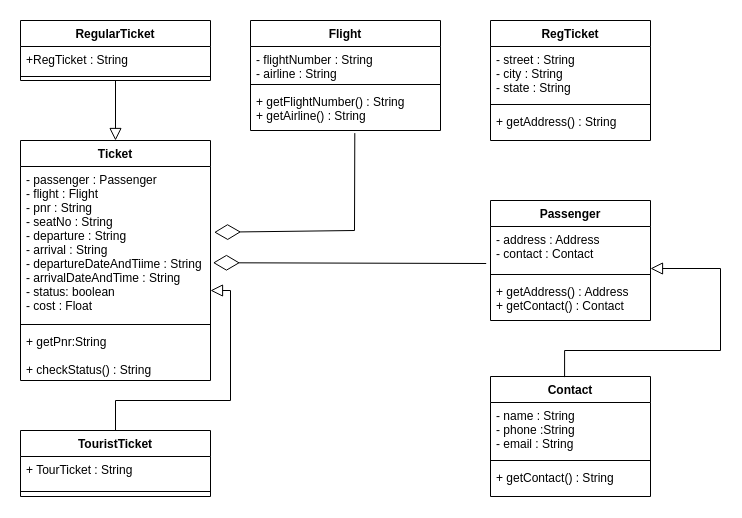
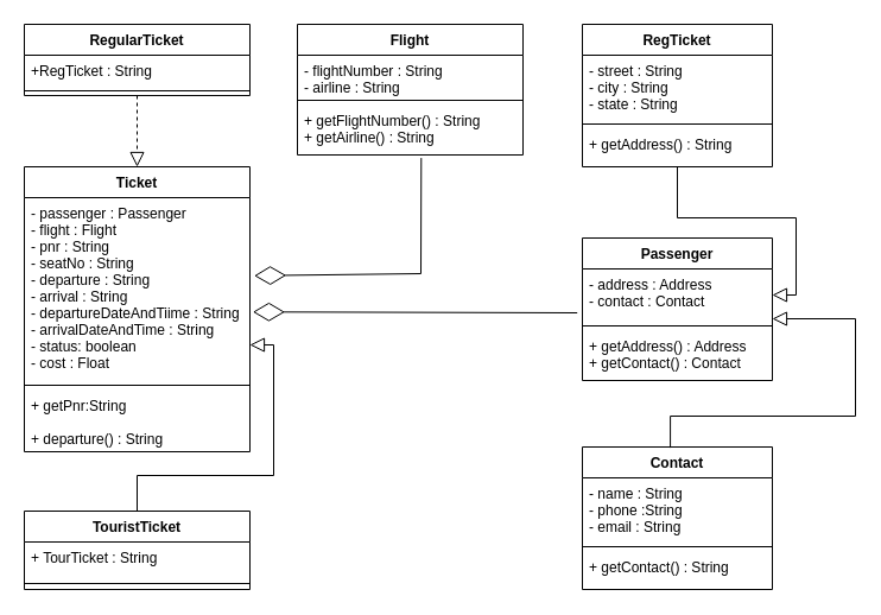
  <mxCell id="0" />
  <mxCell id="1" parent="0" />
  <mxCell id="2" value="Ticket" style="swimlane;fontStyle=1;align=center;verticalAlign=top;childLayout=stackLayout;horizontal=1;startSize=26;horizontalStack=0;resizeParent=1;resizeParentMax=0;resizeLast=0;collapsible=1;marginBottom=0;" parent="1" vertex="1"><mxGeometry x="20" y="140" width="190" height="240" as="geometry" /></mxCell>
  <mxCell id="3" value="- passenger : Passenger&#10;- flight : Flight&#10;- pnr : String&#10;- seatNo : String&#10;- departure : String&#10;- arrival : String&#10;- departureDateAndTiime : String&#10;- arrivalDateAndTime : String&#10;- status: boolean&#10;- cost : Float&#10;&#10;" style="text;strokeColor=none;fillColor=none;align=left;verticalAlign=top;spacingLeft=4;spacingRight=4;overflow=hidden;rotatable=0;points=[[0,0.5],[1,0.5]];portConstraint=eastwest;" parent="2" vertex="1"><mxGeometry y="26" width="190" height="154" as="geometry" /></mxCell>
  <mxCell id="4" value="" style="line;strokeWidth=1;fillColor=none;align=left;verticalAlign=middle;spacingTop=-1;spacingLeft=3;spacingRight=3;rotatable=0;labelPosition=right;points=[];portConstraint=eastwest;" parent="2" vertex="1"><mxGeometry y="180" width="190" height="8" as="geometry" /></mxCell>
- <mxCell id="5" value="+ getPnr:String&#10;&#10;+ checkStatus() : String&#10;" style="text;strokeColor=none;fillColor=none;align=left;verticalAlign=top;spacingLeft=4;spacingRight=4;overflow=hidden;rotatable=0;points=[[0,0.5],[1,0.5]];portConstraint=eastwest;" parent="2" vertex="1"><mxGeometry y="188" width="190" height="52" as="geometry" /></mxCell>
+ <mxCell id="5" value="+ getPnr:String&#10;&#10;+ departure() : String&#10;" style="text;strokeColor=none;fillColor=none;align=left;verticalAlign=top;spacingLeft=4;spacingRight=4;overflow=hidden;rotatable=0;points=[[0,0.5],[1,0.5]];portConstraint=eastwest;" parent="2" vertex="1"><mxGeometry y="188" width="190" height="52" as="geometry" /></mxCell>
  <mxCell id="6" value="" style="endArrow=diamondThin;endFill=0;endSize=24;html=1;rounded=0;startArrow=none;exitX=-0.027;exitY=0.841;exitDx=0;exitDy=0;exitPerimeter=0;entryX=1.013;entryY=0.625;entryDx=0;entryDy=0;entryPerimeter=0;" parent="1" source="29" target="3" edge="1"><mxGeometry width="160" relative="1" as="geometry"><mxPoint x="180" y="330" as="sourcePoint" /><mxPoint x="230" y="260" as="targetPoint" /></mxGeometry></mxCell>
  <mxCell id="7" value="Flight" style="swimlane;fontStyle=1;align=center;verticalAlign=top;childLayout=stackLayout;horizontal=1;startSize=26;horizontalStack=0;resizeParent=1;resizeParentMax=0;resizeLast=0;collapsible=1;marginBottom=0;" parent="1" vertex="1"><mxGeometry x="250" y="20" width="190" height="110" as="geometry" /></mxCell>
  <mxCell id="8" value="- flightNumber : String&#10;- airline : String" style="text;strokeColor=none;fillColor=none;align=left;verticalAlign=top;spacingLeft=4;spacingRight=4;overflow=hidden;rotatable=0;points=[[0,0.5],[1,0.5]];portConstraint=eastwest;" parent="7" vertex="1"><mxGeometry y="26" width="190" height="34" as="geometry" /></mxCell>
  <mxCell id="9" value="" style="line;strokeWidth=1;fillColor=none;align=left;verticalAlign=middle;spacingTop=-1;spacingLeft=3;spacingRight=3;rotatable=0;labelPosition=right;points=[];portConstraint=eastwest;" parent="7" vertex="1"><mxGeometry y="60" width="190" height="8" as="geometry" /></mxCell>
  <mxCell id="10" value="+ getFlightNumber() : String&#10;+ getAirline() : String&#10;" style="text;strokeColor=none;fillColor=none;align=left;verticalAlign=top;spacingLeft=4;spacingRight=4;overflow=hidden;rotatable=0;points=[[0,0.5],[1,0.5]];portConstraint=eastwest;" parent="7" vertex="1"><mxGeometry y="68" width="190" height="42" as="geometry" /></mxCell>
- <mxCell id="11" style="edgeStyle=orthogonalEdgeStyle;rounded=0;orthogonalLoop=1;jettySize=auto;html=1;entryX=0.5;entryY=0;entryDx=0;entryDy=0;endArrow=block;endFill=0;endSize=10;strokeWidth=1;" parent="1" source="12" target="2" edge="1"><mxGeometry relative="1" as="geometry" /></mxCell>
+ <mxCell id="11" style="edgeStyle=orthogonalEdgeStyle;rounded=0;orthogonalLoop=1;jettySize=auto;html=1;entryX=0.5;entryY=0;entryDx=0;entryDy=0;endArrow=block;endFill=0;endSize=10;strokeWidth=1;dashed=1;" parent="1" source="12" target="2" edge="1"><mxGeometry relative="1" as="geometry" /></mxCell>
  <mxCell id="12" value="RegularTicket" style="swimlane;fontStyle=1;align=center;verticalAlign=top;childLayout=stackLayout;horizontal=1;startSize=26;horizontalStack=0;resizeParent=1;resizeParentMax=0;resizeLast=0;collapsible=1;marginBottom=0;" parent="1" vertex="1"><mxGeometry x="20" y="20" width="190" height="60" as="geometry" /></mxCell>
  <mxCell id="13" value="+RegTicket : String" style="text;strokeColor=none;fillColor=none;align=left;verticalAlign=top;spacingLeft=4;spacingRight=4;overflow=hidden;rotatable=0;points=[[0,0.5],[1,0.5]];portConstraint=eastwest;" parent="12" vertex="1"><mxGeometry y="26" width="190" height="26" as="geometry" /></mxCell>
  <mxCell id="14" value="" style="line;strokeWidth=1;fillColor=none;align=left;verticalAlign=middle;spacingTop=-1;spacingLeft=3;spacingRight=3;rotatable=0;labelPosition=right;points=[];portConstraint=eastwest;" parent="12" vertex="1"><mxGeometry y="52" width="190" height="8" as="geometry" /></mxCell>
  <mxCell id="15" style="edgeStyle=orthogonalEdgeStyle;rounded=0;orthogonalLoop=1;jettySize=auto;html=1;endArrow=block;endFill=0;endSize=10;strokeWidth=1;" parent="1" source="16" target="3" edge="1"><mxGeometry relative="1" as="geometry"><Array as="points"><mxPoint x="115" y="400" /><mxPoint x="230" y="400" /><mxPoint x="230" y="290" /></Array></mxGeometry></mxCell>
  <mxCell id="16" value="TouristTicket" style="swimlane;fontStyle=1;align=center;verticalAlign=top;childLayout=stackLayout;horizontal=1;startSize=26;horizontalStack=0;resizeParent=1;resizeParentMax=0;resizeLast=0;collapsible=1;marginBottom=0;" parent="1" vertex="1"><mxGeometry x="20" y="430" width="190" height="66" as="geometry" /></mxCell>
  <mxCell id="17" value="+ TourTicket : String" style="text;strokeColor=none;fillColor=none;align=left;verticalAlign=top;spacingLeft=4;spacingRight=4;overflow=hidden;rotatable=0;points=[[0,0.5],[1,0.5]];portConstraint=eastwest;" parent="16" vertex="1"><mxGeometry y="26" width="190" height="30" as="geometry" /></mxCell>
  <mxCell id="18" value="" style="line;strokeWidth=1;fillColor=none;align=left;verticalAlign=middle;spacingTop=-1;spacingLeft=3;spacingRight=3;rotatable=0;labelPosition=right;points=[];portConstraint=eastwest;" parent="16" vertex="1"><mxGeometry y="56" width="190" height="10" as="geometry" /></mxCell>
+ <mxCell id="19" value="" style="edgeStyle=orthogonalEdgeStyle;rounded=0;orthogonalLoop=1;jettySize=auto;html=1;endArrow=block;endFill=0;endSize=10;strokeWidth=1;" parent="1" source="20" target="29" edge="1"><mxGeometry relative="1" as="geometry" /></mxCell>
  <mxCell id="20" value="RegTicket" style="swimlane;fontStyle=1;align=center;verticalAlign=top;childLayout=stackLayout;horizontal=1;startSize=26;horizontalStack=0;resizeParent=1;resizeParentMax=0;resizeLast=0;collapsible=1;marginBottom=0;" parent="1" vertex="1"><mxGeometry x="490" y="20" width="160" height="120" as="geometry" /></mxCell>
  <mxCell id="21" value="- street : String&#10;- city : String&#10;- state : String" style="text;strokeColor=none;fillColor=none;align=left;verticalAlign=top;spacingLeft=4;spacingRight=4;overflow=hidden;rotatable=0;points=[[0,0.5],[1,0.5]];portConstraint=eastwest;" parent="20" vertex="1"><mxGeometry y="26" width="160" height="54" as="geometry" /></mxCell>
  <mxCell id="22" value="" style="line;strokeWidth=1;fillColor=none;align=left;verticalAlign=middle;spacingTop=-1;spacingLeft=3;spacingRight=3;rotatable=0;labelPosition=right;points=[];portConstraint=eastwest;" parent="20" vertex="1"><mxGeometry y="80" width="160" height="8" as="geometry" /></mxCell>
  <mxCell id="23" value="+ getAddress() : String" style="text;strokeColor=none;fillColor=none;align=left;verticalAlign=top;spacingLeft=4;spacingRight=4;overflow=hidden;rotatable=0;points=[[0,0.5],[1,0.5]];portConstraint=eastwest;" parent="20" vertex="1"><mxGeometry y="88" width="160" height="32" as="geometry" /></mxCell>
  <mxCell id="24" value="Contact" style="swimlane;fontStyle=1;align=center;verticalAlign=top;childLayout=stackLayout;horizontal=1;startSize=26;horizontalStack=0;resizeParent=1;resizeParentMax=0;resizeLast=0;collapsible=1;marginBottom=0;" parent="1" vertex="1"><mxGeometry x="490" y="376" width="160" height="120" as="geometry" /></mxCell>
  <mxCell id="25" value="- name : String&#10;- phone :String&#10;- email : String" style="text;strokeColor=none;fillColor=none;align=left;verticalAlign=top;spacingLeft=4;spacingRight=4;overflow=hidden;rotatable=0;points=[[0,0.5],[1,0.5]];portConstraint=eastwest;" parent="24" vertex="1"><mxGeometry y="26" width="160" height="54" as="geometry" /></mxCell>
  <mxCell id="26" value="" style="line;strokeWidth=1;fillColor=none;align=left;verticalAlign=middle;spacingTop=-1;spacingLeft=3;spacingRight=3;rotatable=0;labelPosition=right;points=[];portConstraint=eastwest;" parent="24" vertex="1"><mxGeometry y="80" width="160" height="8" as="geometry" /></mxCell>
  <mxCell id="27" value="+ getContact() : String" style="text;strokeColor=none;fillColor=none;align=left;verticalAlign=top;spacingLeft=4;spacingRight=4;overflow=hidden;rotatable=0;points=[[0,0.5],[1,0.5]];portConstraint=eastwest;" parent="24" vertex="1"><mxGeometry y="88" width="160" height="32" as="geometry" /></mxCell>
  <mxCell id="28" value="Passenger" style="swimlane;fontStyle=1;align=center;verticalAlign=top;childLayout=stackLayout;horizontal=1;startSize=26;horizontalStack=0;resizeParent=1;resizeParentMax=0;resizeLast=0;collapsible=1;marginBottom=0;" parent="1" vertex="1"><mxGeometry x="490" y="200" width="160" height="120" as="geometry" /></mxCell>
  <mxCell id="29" value="- address : Address&#10;- contact : Contact&#10;" style="text;strokeColor=none;fillColor=none;align=left;verticalAlign=top;spacingLeft=4;spacingRight=4;overflow=hidden;rotatable=0;points=[[0,0.5],[1,0.5]];portConstraint=eastwest;" parent="28" vertex="1"><mxGeometry y="26" width="160" height="44" as="geometry" /></mxCell>
  <mxCell id="30" value="" style="line;strokeWidth=1;fillColor=none;align=left;verticalAlign=middle;spacingTop=-1;spacingLeft=3;spacingRight=3;rotatable=0;labelPosition=right;points=[];portConstraint=eastwest;" parent="28" vertex="1"><mxGeometry y="70" width="160" height="8" as="geometry" /></mxCell>
  <mxCell id="31" value="+ getAddress() : Address&#10;+ getContact() : Contact&#10;" style="text;strokeColor=none;fillColor=none;align=left;verticalAlign=top;spacingLeft=4;spacingRight=4;overflow=hidden;rotatable=0;points=[[0,0.5],[1,0.5]];portConstraint=eastwest;" parent="28" vertex="1"><mxGeometry y="78" width="160" height="42" as="geometry" /></mxCell>
  <mxCell id="32" value="" style="endArrow=diamondThin;endFill=0;endSize=24;html=1;rounded=0;startArrow=none;exitX=0.549;exitY=1.062;exitDx=0;exitDy=0;exitPerimeter=0;entryX=1.019;entryY=0.427;entryDx=0;entryDy=0;entryPerimeter=0;" parent="1" source="10" target="3" edge="1"><mxGeometry width="160" relative="1" as="geometry"><mxPoint x="495.68" y="273.004" as="sourcePoint" /><mxPoint x="222.47" y="272.25" as="targetPoint" /><Array as="points"><mxPoint x="354" y="230" /></Array></mxGeometry></mxCell>
  <mxCell id="33" value="" style="edgeStyle=orthogonalEdgeStyle;rounded=0;orthogonalLoop=1;jettySize=auto;html=1;endArrow=block;endFill=0;endSize=10;strokeWidth=1;exitX=0.463;exitY=0.005;exitDx=0;exitDy=0;exitPerimeter=0;" parent="1" source="24" edge="1"><mxGeometry relative="1" as="geometry"><mxPoint x="590" y="160" as="sourcePoint" /><mxPoint x="650" y="268" as="targetPoint" /><Array as="points"><mxPoint x="564" y="350" /><mxPoint x="720" y="350" /><mxPoint x="720" y="268" /></Array></mxGeometry></mxCell>
